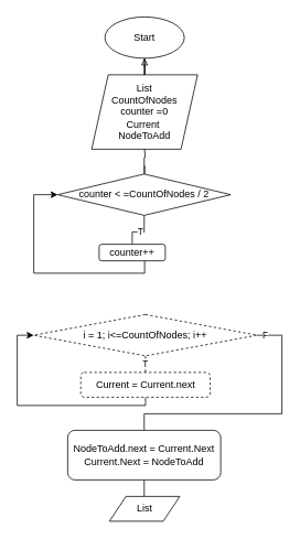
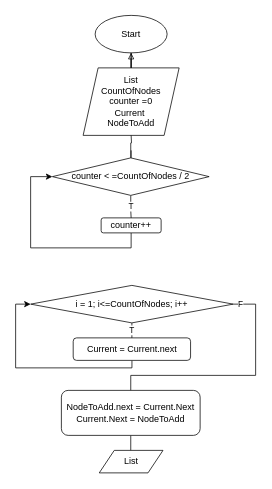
  <mxCell id="0" />
  <mxCell id="1" parent="0" />
  <mxCell id="2" value="Start" style="ellipse;whiteSpace=wrap;html=1;" vertex="1" parent="1"><mxGeometry x="126" y="20" width="96" height="50" as="geometry" /></mxCell>
  <mxCell id="3" value="" style="edgeStyle=orthogonalEdgeStyle;rounded=0;orthogonalLoop=1;jettySize=auto;html=1;endArrow=block;endFill=0;" edge="1" parent="1" source="5" target="2"><mxGeometry relative="1" as="geometry" /></mxCell>
  <mxCell id="4" style="edgeStyle=orthogonalEdgeStyle;rounded=0;orthogonalLoop=1;jettySize=auto;html=1;endArrow=none;endFill=0;" edge="1" parent="1"><mxGeometry relative="1" as="geometry"><mxPoint x="174" y="210" as="targetPoint" /><mxPoint x="174" y="200" as="sourcePoint" /></mxGeometry></mxCell>
  <mxCell id="5" value="&lt;div&gt;List&lt;/div&gt;&lt;div&gt;CountOfNodes&lt;br&gt;&lt;/div&gt;&lt;div&gt;counter =0&lt;/div&gt;&lt;div&gt;Current&amp;nbsp;&lt;br&gt;&lt;/div&gt;&lt;div&gt;NodeToAdd&lt;/div&gt;" style="shape=parallelogram;perimeter=parallelogramPerimeter;whiteSpace=wrap;html=1;fixedSize=1;" vertex="1" parent="1"><mxGeometry x="110" y="90" width="128" height="90" as="geometry" /></mxCell>
  <mxCell id="6" value="" style="edgeStyle=orthogonalEdgeStyle;rounded=0;orthogonalLoop=1;jettySize=auto;html=1;endArrow=none;endFill=0;" edge="1" parent="1" source="8"><mxGeometry relative="1" as="geometry"><mxPoint x="174" y="180" as="targetPoint" /></mxGeometry></mxCell>
  <mxCell id="7" value="T" style="edgeStyle=orthogonalEdgeStyle;rounded=0;orthogonalLoop=1;jettySize=auto;html=1;endArrow=none;endFill=0;" edge="1" parent="1" source="8" target="10"><mxGeometry relative="1" as="geometry" /></mxCell>
  <mxCell id="8" value="counter &amp;lt; =CountOfNodes / 2" style="rhombus;whiteSpace=wrap;html=1;" vertex="1" parent="1"><mxGeometry x="69" y="210" width="209" height="50" as="geometry" /></mxCell>
  <mxCell id="9" style="edgeStyle=orthogonalEdgeStyle;rounded=0;orthogonalLoop=1;jettySize=auto;html=1;entryX=0;entryY=0.5;entryDx=0;entryDy=0;endArrow=classic;endFill=1;" edge="1" parent="1" source="10" target="8"><mxGeometry relative="1" as="geometry"><Array as="points"><mxPoint x="174" y="330" /><mxPoint x="40" y="330" /><mxPoint x="40" y="235" /></Array></mxGeometry></mxCell>
- <mxCell id="10" value="counter++" style="rounded=1;whiteSpace=wrap;html=1;" vertex="1" parent="1"><mxGeometry x="119" y="295" width="80" height="20" as="geometry" /></mxCell>
+ <mxCell id="10" value="counter++" style="rounded=1;whiteSpace=wrap;html=1;" vertex="1" parent="1"><mxGeometry x="134" y="290" width="80" height="20" as="geometry" /></mxCell>
  <mxCell id="11" value="T" style="edgeStyle=orthogonalEdgeStyle;rounded=0;orthogonalLoop=1;jettySize=auto;html=1;endArrow=none;endFill=0;" edge="1" parent="1" source="13" target="15"><mxGeometry relative="1" as="geometry" /></mxCell>
  <mxCell id="12" value="F" style="edgeStyle=orthogonalEdgeStyle;rounded=0;orthogonalLoop=1;jettySize=auto;html=1;entryX=0.5;entryY=0;entryDx=0;entryDy=0;endArrow=none;endFill=0;" edge="1" parent="1" source="13" target="17"><mxGeometry x="-0.936" relative="1" as="geometry"><Array as="points"><mxPoint x="340" y="405" /><mxPoint x="340" y="500" /><mxPoint x="174" y="500" /></Array><mxPoint as="offset" /></mxGeometry></mxCell>
- <mxCell id="13" value="i = 1; i&amp;lt;=CountOfNodes; i++" style="rhombus;whiteSpace=wrap;html=1;dashed=1;" vertex="1" parent="1"><mxGeometry x="40" y="380" width="270" height="50" as="geometry" /></mxCell>
+ <mxCell id="13" value="i = 1; i&amp;lt;=CountOfNodes; i++" style="rhombus;whiteSpace=wrap;html=1;" vertex="1" parent="1"><mxGeometry x="40" y="380" width="270" height="50" as="geometry" /></mxCell>
  <mxCell id="14" style="edgeStyle=orthogonalEdgeStyle;rounded=0;orthogonalLoop=1;jettySize=auto;html=1;entryX=0;entryY=0.5;entryDx=0;entryDy=0;endArrow=classic;endFill=1;" edge="1" parent="1" source="15" target="13"><mxGeometry relative="1" as="geometry"><Array as="points"><mxPoint x="175" y="490" /><mxPoint x="20" y="490" /><mxPoint x="20" y="405" /></Array></mxGeometry></mxCell>
- <mxCell id="15" value="Current = Current.next" style="rounded=1;whiteSpace=wrap;html=1;dashed=1;" vertex="1" parent="1"><mxGeometry x="96.75" y="450" width="156.5" height="30" as="geometry" /></mxCell>
+ <mxCell id="15" value="Current = Current.next" style="rounded=1;whiteSpace=wrap;html=1;" vertex="1" parent="1"><mxGeometry x="96.75" y="450" width="156.5" height="30" as="geometry" /></mxCell>
  <mxCell id="16" value="" style="edgeStyle=orthogonalEdgeStyle;rounded=0;orthogonalLoop=1;jettySize=auto;html=1;endArrow=none;endFill=0;" edge="1" parent="1" source="17" target="18"><mxGeometry relative="1" as="geometry" /></mxCell>
  <mxCell id="17" value="NodeToAdd.next = Current.Next&lt;br&gt;Current.Next = NodeToAdd" style="rounded=1;whiteSpace=wrap;html=1;" vertex="1" parent="1"><mxGeometry x="81" y="520" width="185" height="60" as="geometry" /></mxCell>
  <mxCell id="18" value="&lt;div&gt;List&lt;/div&gt;" style="shape=parallelogram;perimeter=parallelogramPerimeter;whiteSpace=wrap;html=1;fixedSize=1;" vertex="1" parent="1"><mxGeometry x="131.5" y="600" width="85" height="30" as="geometry" /></mxCell>
